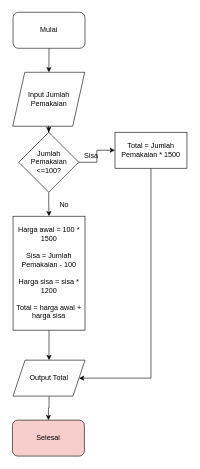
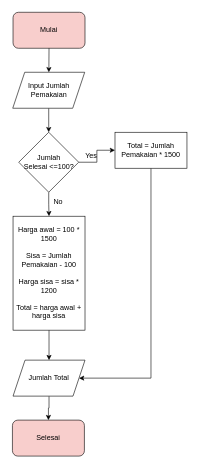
  <mxCell id="0" />
  <mxCell id="1" parent="0" />
- <mxCell id="2" value="Mulai" style="rounded=1;whiteSpace=wrap;html=1;" vertex="1" parent="1"><mxGeometry x="21" y="20" width="120" height="60" as="geometry" /></mxCell>
+ <mxCell id="2" value="Mulai" style="rounded=1;whiteSpace=wrap;html=1;fillColor=#f8cecc;" vertex="1" parent="1"><mxGeometry x="21" y="20" width="120" height="60" as="geometry" /></mxCell>
  <mxCell id="3" value="" style="endArrow=classic;html=1;rounded=0;exitX=0.5;exitY=1;exitDx=0;exitDy=0;" edge="1" parent="1" source="2" target="5"><mxGeometry width="50" height="50" relative="1" as="geometry"><mxPoint x="80.5" y="90" as="sourcePoint" /><mxPoint x="80.5" y="160" as="targetPoint" /></mxGeometry></mxCell>
  <mxCell id="4" value="" style="edgeStyle=orthogonalEdgeStyle;rounded=0;orthogonalLoop=1;jettySize=auto;html=1;" edge="1" parent="1" source="5" target="8"><mxGeometry relative="1" as="geometry" /></mxCell>
- <mxCell id="5" value="Input Jumlah&lt;br&gt;Pemakaian" style="shape=parallelogram;perimeter=parallelogramPerimeter;whiteSpace=wrap;html=1;fixedSize=1;" vertex="1" parent="1"><mxGeometry x="20.5" y="120" width="120" height="90" as="geometry" /></mxCell>
+ <mxCell id="5" value="Input Jumlah&lt;br&gt;Pemakaian" style="shape=parallelogram;perimeter=parallelogramPerimeter;whiteSpace=wrap;html=1;fixedSize=1;" vertex="1" parent="1"><mxGeometry x="20.5" y="120" width="120" height="60" as="geometry" /></mxCell>
  <mxCell id="6" value="" style="edgeStyle=orthogonalEdgeStyle;rounded=0;orthogonalLoop=1;jettySize=auto;html=1;" edge="1" parent="1" source="8" target="10"><mxGeometry relative="1" as="geometry" /></mxCell>
  <mxCell id="7" value="" style="edgeStyle=orthogonalEdgeStyle;rounded=0;orthogonalLoop=1;jettySize=auto;html=1;" edge="1" parent="1" source="8" target="12"><mxGeometry relative="1" as="geometry" /></mxCell>
- <mxCell id="8" value="Jumlah&lt;br&gt;Pemakaian &amp;lt;=100?" style="rhombus;whiteSpace=wrap;html=1;" vertex="1" parent="1"><mxGeometry x="30.5" y="220" width="100" height="100" as="geometry" /></mxCell>
+ <mxCell id="8" value="Jumlah&lt;br&gt;Selesai &amp;lt;=100?" style="rhombus;whiteSpace=wrap;html=1;" vertex="1" parent="1"><mxGeometry x="30.5" y="220" width="100" height="100" as="geometry" /></mxCell>
  <mxCell id="9" style="edgeStyle=orthogonalEdgeStyle;rounded=0;orthogonalLoop=1;jettySize=auto;html=1;entryX=1;entryY=0.5;entryDx=0;entryDy=0;" edge="1" parent="1" source="10" target="14"><mxGeometry relative="1" as="geometry"><mxPoint x="251" y="640.909" as="targetPoint" /><Array as="points"><mxPoint x="251" y="630" /></Array></mxGeometry></mxCell>
  <mxCell id="10" value="Total = Jumlah Pemakaian * 1500" style="rounded=0;whiteSpace=wrap;html=1;" vertex="1" parent="1"><mxGeometry x="191" y="220" width="120" height="60" as="geometry" /></mxCell>
  <mxCell id="11" value="" style="edgeStyle=orthogonalEdgeStyle;rounded=0;orthogonalLoop=1;jettySize=auto;html=1;" edge="1" parent="1" source="12" target="14"><mxGeometry relative="1" as="geometry" /></mxCell>
  <mxCell id="12" value="Harga awal = 100 * 1500&lt;br&gt;&lt;br&gt;Sisa = Jumlah Pemakaian - 100&lt;br&gt;&lt;br&gt;Harga sisa = sisa * 1200&lt;br&gt;&lt;br&gt;Total = harga awal + harga sisa" style="rounded=0;whiteSpace=wrap;html=1;" vertex="1" parent="1"><mxGeometry x="21" y="360" width="120" height="190" as="geometry" /></mxCell>
  <mxCell id="13" value="" style="edgeStyle=orthogonalEdgeStyle;rounded=0;orthogonalLoop=1;jettySize=auto;html=1;" edge="1" parent="1" source="14" target="15"><mxGeometry relative="1" as="geometry" /></mxCell>
- <mxCell id="14" value="Output Total" style="shape=parallelogram;perimeter=parallelogramPerimeter;whiteSpace=wrap;html=1;fixedSize=1;" vertex="1" parent="1"><mxGeometry x="21" y="600" width="120" height="60" as="geometry" /></mxCell>
+ <mxCell id="14" value="Jumlah Total" style="shape=parallelogram;perimeter=parallelogramPerimeter;whiteSpace=wrap;html=1;fixedSize=1;" vertex="1" parent="1"><mxGeometry x="21" y="600" width="120" height="60" as="geometry" /></mxCell>
  <mxCell id="15" value="Selesai" style="rounded=1;whiteSpace=wrap;html=1;fillColor=#f8cecc;" vertex="1" parent="1"><mxGeometry x="20" y="700" width="120" height="60" as="geometry" /></mxCell>
- <mxCell id="16" value="Sisa" style="text;html=1;align=center;verticalAlign=middle;resizable=0;points=[];autosize=1;strokeColor=none;fillColor=none;" vertex="1" parent="1"><mxGeometry x="130.5" y="250" width="40" height="20" as="geometry" /></mxCell>
- <mxCell id="17" value="No" style="text;html=1;align=center;verticalAlign=middle;resizable=0;points=[];autosize=1;strokeColor=none;fillColor=none;" vertex="1" parent="1"><mxGeometry x="91" y="331" width="30" height="20" as="geometry" /></mxCell>
+ <mxCell id="16" value="Yes" style="text;html=1;align=center;verticalAlign=middle;resizable=0;points=[];autosize=1;strokeColor=none;fillColor=none;" vertex="1" parent="1"><mxGeometry x="130.5" y="250" width="40" height="20" as="geometry" /></mxCell>
+ <mxCell id="17" value="No" style="text;html=1;align=center;verticalAlign=middle;resizable=0;points=[];autosize=1;strokeColor=none;fillColor=none;" vertex="1" parent="1"><mxGeometry x="81" y="326" width="30" height="20" as="geometry" /></mxCell>
